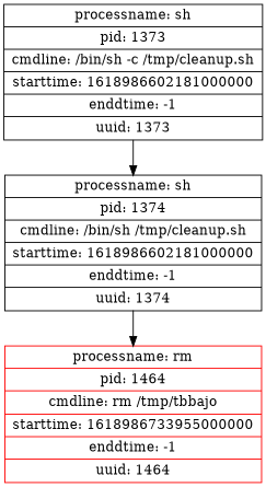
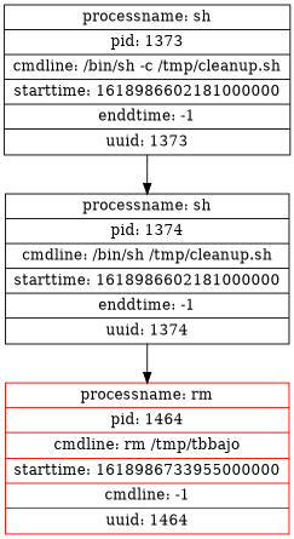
  digraph {
    node [shape=record]
-   n1 [color=red label="{<head>processname: rm | pid: 1464 | cmdline: rm /tmp/tbbajo | starttime: 1618986733955000000 | enddtime: -1 | uuid: 1464}"]
+   n1 [color=red label="{<head>processname: rm | pid: 1464 | cmdline: rm /tmp/tbbajo | starttime: 1618986733955000000 | cmdline: -1 | uuid: 1464}"]
    n2 [label="{<head>processname: sh | pid: 1374 | cmdline: /bin/sh /tmp/cleanup.sh | starttime: 1618986602181000000 | enddtime: -1 | uuid: 1374}"]
    n3 [label="{<head>processname: sh | pid: 1373 | cmdline: /bin/sh -c /tmp/cleanup.sh | starttime: 1618986602181000000 | enddtime: -1 | uuid: 1373}"]
    n2 -> n1
    n3 -> n2
  }
